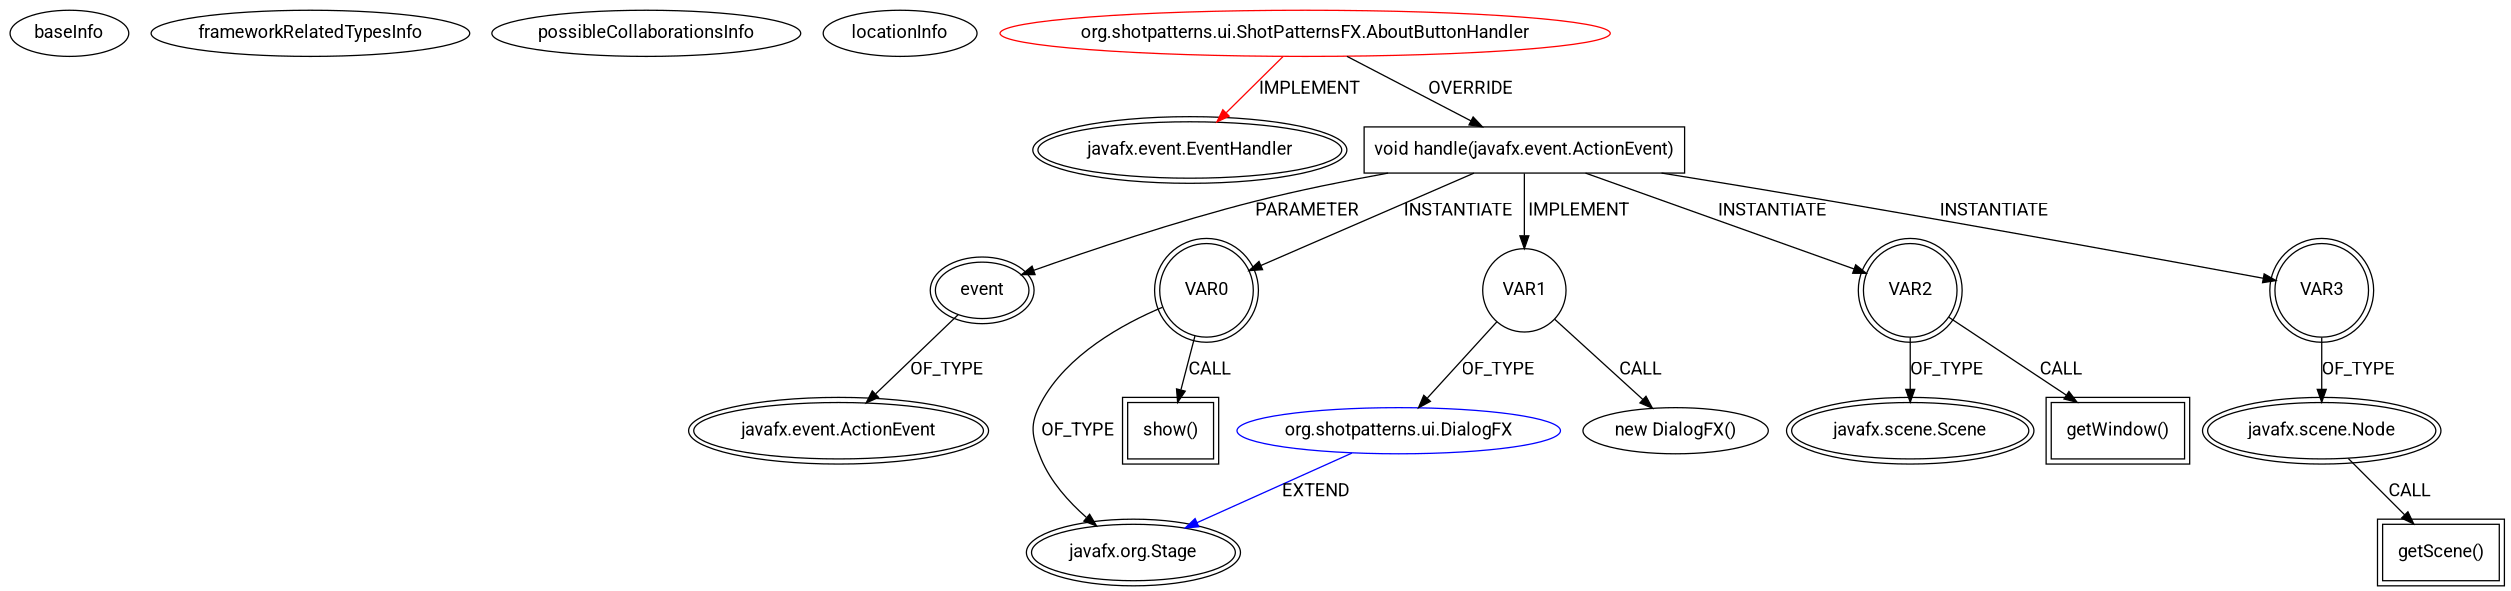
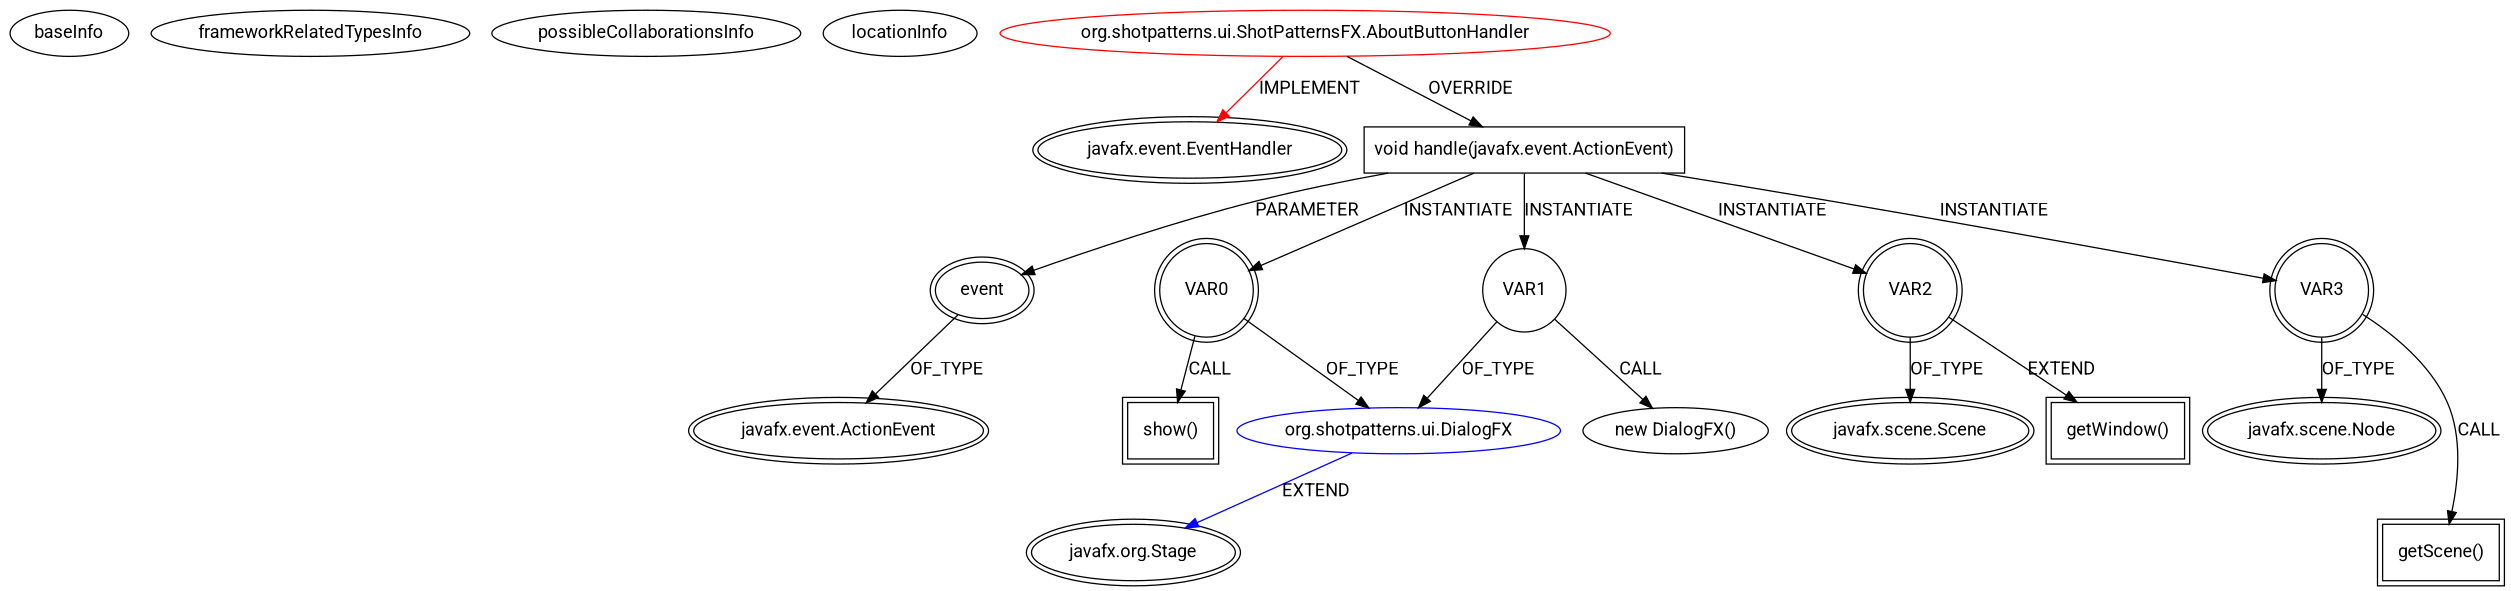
  digraph {
    fontname=Roboto
    node [fontname=Roboto isFrameworkType=true peripheries=2]
    edge [fontname=Roboto]
    baseInfo [category=extension_graph graphId=2235 isAnonymous=false possibleRelation=true isFrameworkType="" peripheries=""]
    frameworkRelatedTypesInfo [0="javafx.event.EventHandler" isFrameworkType="" peripheries=""]
    possibleCollaborationsInfo [0="2235~OVERRIDING_METHOD_DECLARATION-INSTANTIATION-~javafx.event.EventHandler ~javafx.stage.Stage ~false~false" isFrameworkType="" peripheries=""]
    locationInfo [contextSignature=AboutButtonHandler filePath="/c1um5y-ShotPatterns/ShotPatterns-master/src/org/shotpatterns/ui/ShotPatternsFX.java" graphId=2235 projectName="c1um5y-ShotPatterns" isFrameworkType="" peripheries=""]
    n5 [color=red isFrameworkType=false label="org.shotpatterns.ui.ShotPatternsFX.AboutButtonHandler" vertexType=ROOT_CLIENT_CLASS_DECLARATION peripheries=""]
    n6 [label="javafx.event.EventHandler" vertexType=FRAMEWORK_INTERFACE_TYPE]
    n7 [isFrameworkType=false label="void handle(javafx.event.ActionEvent)" shape=box vertexType=OVERRIDING_METHOD_DECLARATION peripheries=""]
    n8 [label=event vertexType=PARAMETER_DECLARATION]
    n9 [label=VAR0 shape=circle vertexType=VARIABLE_EXPRESION]
    n10 [isFrameworkType=false label=VAR1 shape=circle vertexType=VARIABLE_EXPRESION peripheries=""]
    n11 [label=VAR2 shape=circle vertexType=VARIABLE_EXPRESION]
    n12 [label=VAR3 shape=circle vertexType=VARIABLE_EXPRESION]
    n13 [label="javafx.event.ActionEvent" vertexType=FRAMEWORK_CLASS_TYPE]
    n14 [label="javafx.org.Stage" vertexType=FRAMEWORK_CLASS_TYPE]
    n15 [label="show()" shape=box vertexType=INSIDE_CALL]
    n16 [color=blue isFrameworkType=false label="org.shotpatterns.ui.DialogFX" vertexType=REFERENCE_CLIENT_CLASS_DECLARATION peripheries=""]
    n17 [isFrameworkType=false label="new DialogFX()" vertexType=CONSTRUCTOR_CALL peripheries=""]
    n18 [label="javafx.scene.Scene" vertexType=FRAMEWORK_CLASS_TYPE]
    n19 [label="getWindow()" shape=box vertexType=INSIDE_CALL]
    n20 [label="javafx.scene.Node" vertexType=FRAMEWORK_CLASS_TYPE]
    n21 [label="getScene()" shape=box vertexType=INSIDE_CALL]
    n5 -> n6 [color=red label=IMPLEMENT]
    n5 -> n7 [label=OVERRIDE]
    n7 -> n8 [label=PARAMETER]
    n7 -> n9 [label=INSTANTIATE]
-   n7 -> n10 [label=IMPLEMENT]
+   n7 -> n10 [label=INSTANTIATE]
    n7 -> n11 [label=INSTANTIATE]
    n7 -> n12 [label=INSTANTIATE]
    n8 -> n13 [label=OF_TYPE]
-   n9 -> n14 [label=OF_TYPE]
+   n9 -> n16 [label=OF_TYPE]
    n9 -> n15 [label=CALL]
    n10 -> n16 [label=OF_TYPE]
    n10 -> n17 [label=CALL]
    n11 -> n18 [label=OF_TYPE]
-   n11 -> n19 [label=CALL]
+   n11 -> n19 [label=EXTEND]
    n12 -> n20 [label=OF_TYPE]
-   n20 -> n21 [label=CALL]
+   n12 -> n21 [label=CALL]
    n16 -> n14 [color=blue label=EXTEND]
  }
